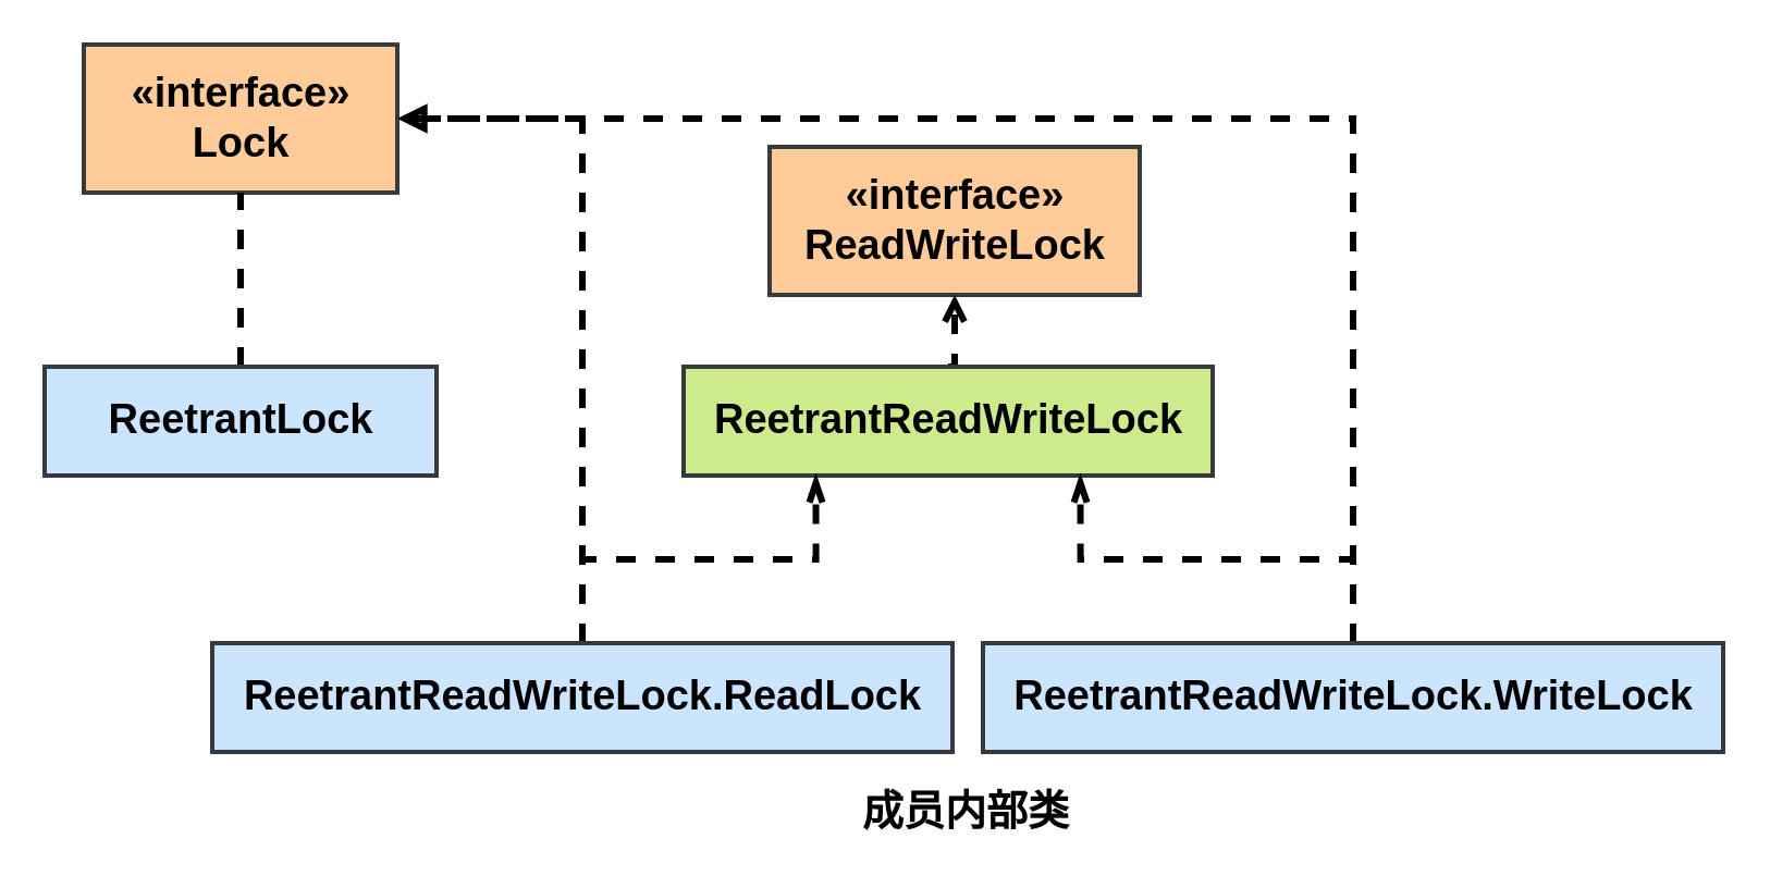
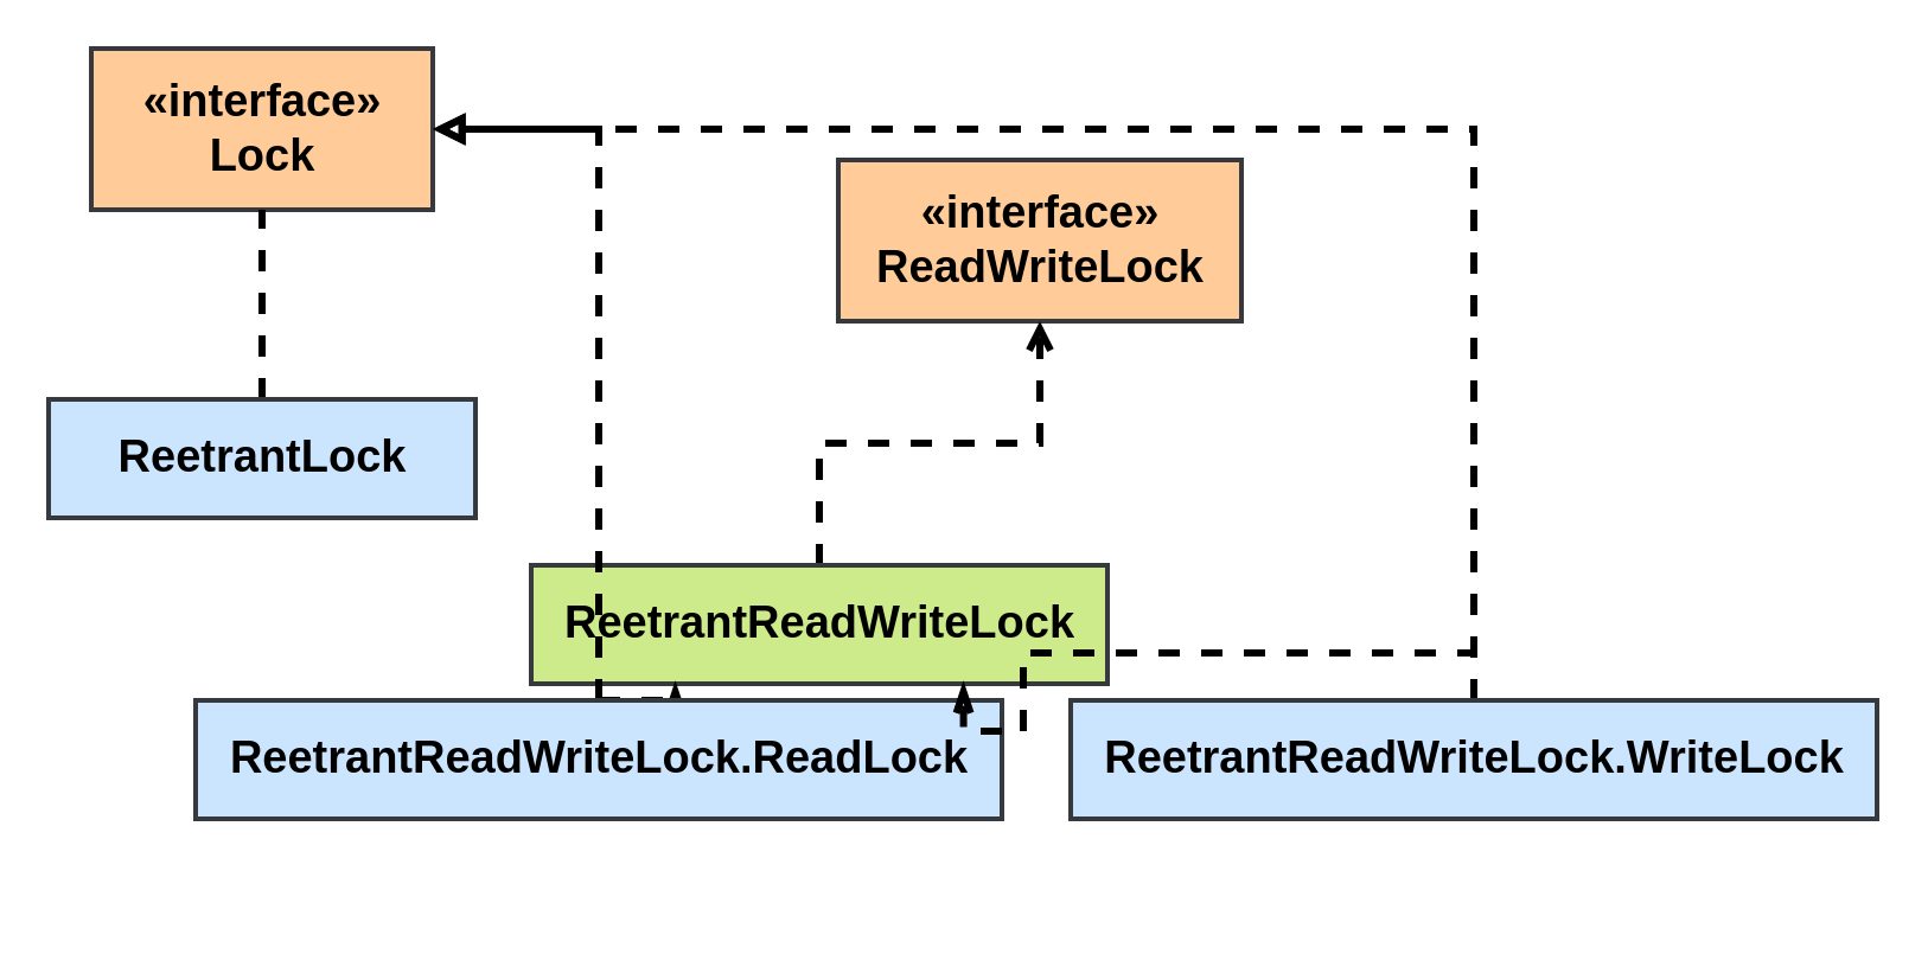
  <mxCell id="0" />
  <mxCell id="1" parent="0" />
  <mxCell id="2" value="«interface»&lt;br style=&quot;font-size: 19px&quot;&gt;&lt;span style=&quot;font-size: 19px&quot;&gt;Lock&lt;/span&gt;" style="html=1;strokeWidth=2;fontSize=19;fontStyle=1;fillColor=#ffcc99;strokeColor=#36393d;" vertex="1" parent="1"><mxGeometry x="38" y="20" width="144" height="68" as="geometry" /></mxCell>
  <mxCell id="3" value="«interface»&lt;br style=&quot;font-size: 19px&quot;&gt;&lt;span style=&quot;font-size: 19px&quot;&gt;ReadWriteLock&lt;/span&gt;" style="html=1;strokeWidth=2;fontSize=19;fontStyle=1;fillColor=#ffcc99;strokeColor=#36393d;" vertex="1" parent="1"><mxGeometry x="353" y="67" width="170" height="68" as="geometry" /></mxCell>
  <mxCell id="4" style="edgeStyle=orthogonalEdgeStyle;rounded=0;orthogonalLoop=1;jettySize=auto;html=1;exitX=0.5;exitY=0;exitDx=0;exitDy=0;entryX=0.5;entryY=1;entryDx=0;entryDy=0;dashed=1;startArrow=none;startFill=0;strokeWidth=3;fontSize=19;fontColor=#000000;endArrow=open;" edge="1" parent="1" source="5" target="3"><mxGeometry relative="1" as="geometry" /></mxCell>
- <mxCell id="5" value="ReetrantReadWriteLock" style="html=1;strokeWidth=2;fontSize=19;fontStyle=1;fillColor=#cdeb8b;strokeColor=#36393d;" vertex="1" parent="1"><mxGeometry x="313.5" y="168" width="243" height="50" as="geometry" /></mxCell>
+ <mxCell id="5" value="ReetrantReadWriteLock" style="html=1;strokeWidth=2;fontSize=19;fontStyle=1;fillColor=#cdeb8b;strokeColor=#36393d;" vertex="1" parent="1"><mxGeometry x="223.5" y="238" width="243" height="50" as="geometry" /></mxCell>
  <mxCell id="6" style="edgeStyle=orthogonalEdgeStyle;rounded=0;orthogonalLoop=1;jettySize=auto;html=1;entryX=0.5;entryY=1;entryDx=0;entryDy=0;dashed=1;startArrow=none;startFill=0;strokeWidth=3;fontSize=19;fontColor=#000000;endArrow=none;endFill=0;" edge="1" parent="1" source="7" target="2"><mxGeometry relative="1" as="geometry" /></mxCell>
  <mxCell id="7" value="ReetrantLock" style="html=1;strokeWidth=2;fontSize=19;fontStyle=1;fillColor=#cce5ff;strokeColor=#36393d;" vertex="1" parent="1"><mxGeometry x="20" y="168" width="180" height="50" as="geometry" /></mxCell>
  <mxCell id="8" style="edgeStyle=orthogonalEdgeStyle;rounded=0;orthogonalLoop=1;jettySize=auto;html=1;exitX=0.5;exitY=0;exitDx=0;exitDy=0;entryX=1;entryY=0.5;entryDx=0;entryDy=0;dashed=1;startArrow=none;startFill=0;strokeWidth=3;fontSize=19;fontColor=#000000;endArrow=block;endFill=0;" edge="1" parent="1" source="10" target="2"><mxGeometry relative="1" as="geometry" /></mxCell>
  <mxCell id="9" style="edgeStyle=orthogonalEdgeStyle;rounded=0;orthogonalLoop=1;jettySize=auto;html=1;exitX=0.5;exitY=0;exitDx=0;exitDy=0;entryX=0.25;entryY=1;entryDx=0;entryDy=0;dashed=1;startArrow=none;startFill=0;endArrow=openThin;endFill=0;strokeWidth=3;fontSize=19;fontColor=#000000;" edge="1" parent="1" source="10" target="5"><mxGeometry relative="1" as="geometry" /></mxCell>
- <mxCell id="10" value="ReetrantReadWriteLock.ReadLock" style="html=1;strokeWidth=2;fontSize=19;fontStyle=1;fillColor=#cce5ff;strokeColor=#36393d;" vertex="1" parent="1"><mxGeometry x="97" y="295" width="340" height="50" as="geometry" /></mxCell>
- <mxCell id="11" style="edgeStyle=orthogonalEdgeStyle;rounded=0;orthogonalLoop=1;jettySize=auto;html=1;exitX=0.5;exitY=0;exitDx=0;exitDy=0;dashed=1;startArrow=none;startFill=0;strokeWidth=3;fontSize=19;fontColor=#000000;entryX=1;entryY=0.5;entryDx=0;entryDy=0;endArrow=none;endFill=0;" edge="1" parent="1" source="13" target="2"><mxGeometry relative="1" as="geometry"><mxPoint x="435.857" y="220.571" as="targetPoint" /></mxGeometry></mxCell>
+ <mxCell id="10" value="ReetrantReadWriteLock.ReadLock" style="html=1;strokeWidth=2;fontSize=19;fontStyle=1;fillColor=#cce5ff;strokeColor=#36393d;" vertex="1" parent="1"><mxGeometry x="82" y="295" width="340" height="50" as="geometry" /></mxCell>
+ <mxCell id="11" style="edgeStyle=orthogonalEdgeStyle;rounded=0;orthogonalLoop=1;jettySize=auto;html=1;exitX=0.5;exitY=0;exitDx=0;exitDy=0;dashed=1;startArrow=none;startFill=0;strokeWidth=3;fontSize=19;fontColor=#000000;entryX=1;entryY=0.5;entryDx=0;entryDy=0;endArrow=block;endFill=0;" edge="1" parent="1" source="13" target="2"><mxGeometry relative="1" as="geometry"><mxPoint x="435.857" y="220.571" as="targetPoint" /></mxGeometry></mxCell>
  <mxCell id="12" style="edgeStyle=orthogonalEdgeStyle;rounded=0;orthogonalLoop=1;jettySize=auto;html=1;exitX=0.5;exitY=0;exitDx=0;exitDy=0;dashed=1;startArrow=none;startFill=0;endArrow=openThin;endFill=0;strokeWidth=3;fontSize=19;fontColor=#000000;entryX=0.75;entryY=1;entryDx=0;entryDy=0;" edge="1" parent="1" source="13" target="5"><mxGeometry relative="1" as="geometry"><mxPoint x="434" y="216" as="targetPoint" /></mxGeometry></mxCell>
  <mxCell id="13" value="ReetrantReadWriteLock.WriteLock" style="html=1;strokeWidth=2;fontSize=19;fontStyle=1;fillColor=#cce5ff;strokeColor=#36393d;" vertex="1" parent="1"><mxGeometry x="451" y="295" width="340" height="50" as="geometry" /></mxCell>
- <mxCell id="14" value="&lt;b&gt;成员内部类&lt;/b&gt;" style="text;html=1;align=center;verticalAlign=middle;resizable=0;points=[];autosize=1;fontSize=19;fontColor=#000000;" vertex="1" parent="1"><mxGeometry x="390" y="359" width="105" height="27" as="geometry" /></mxCell>
